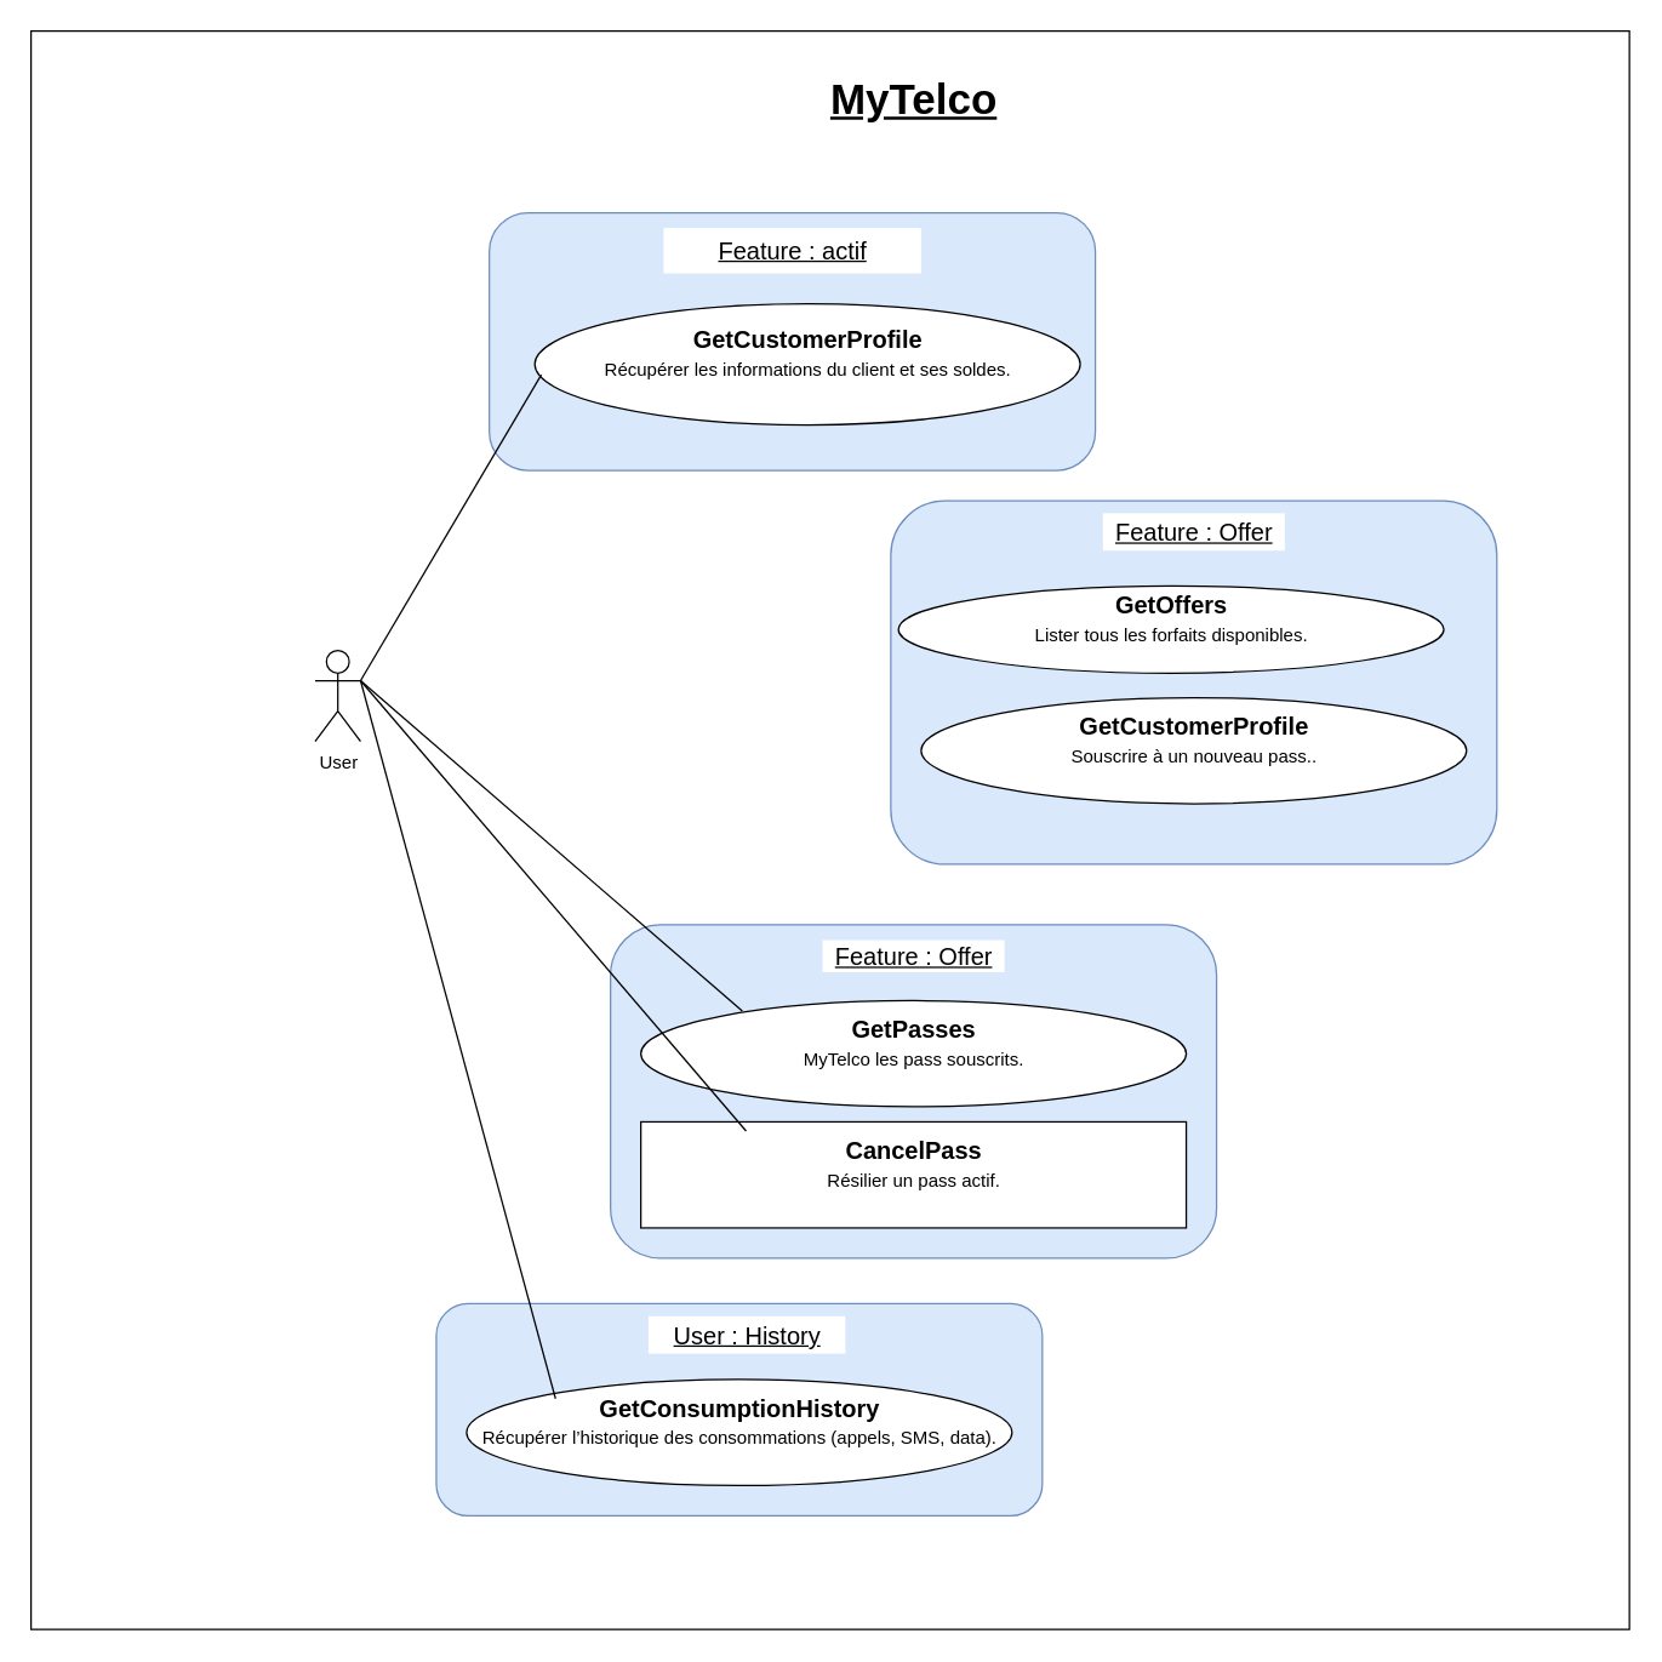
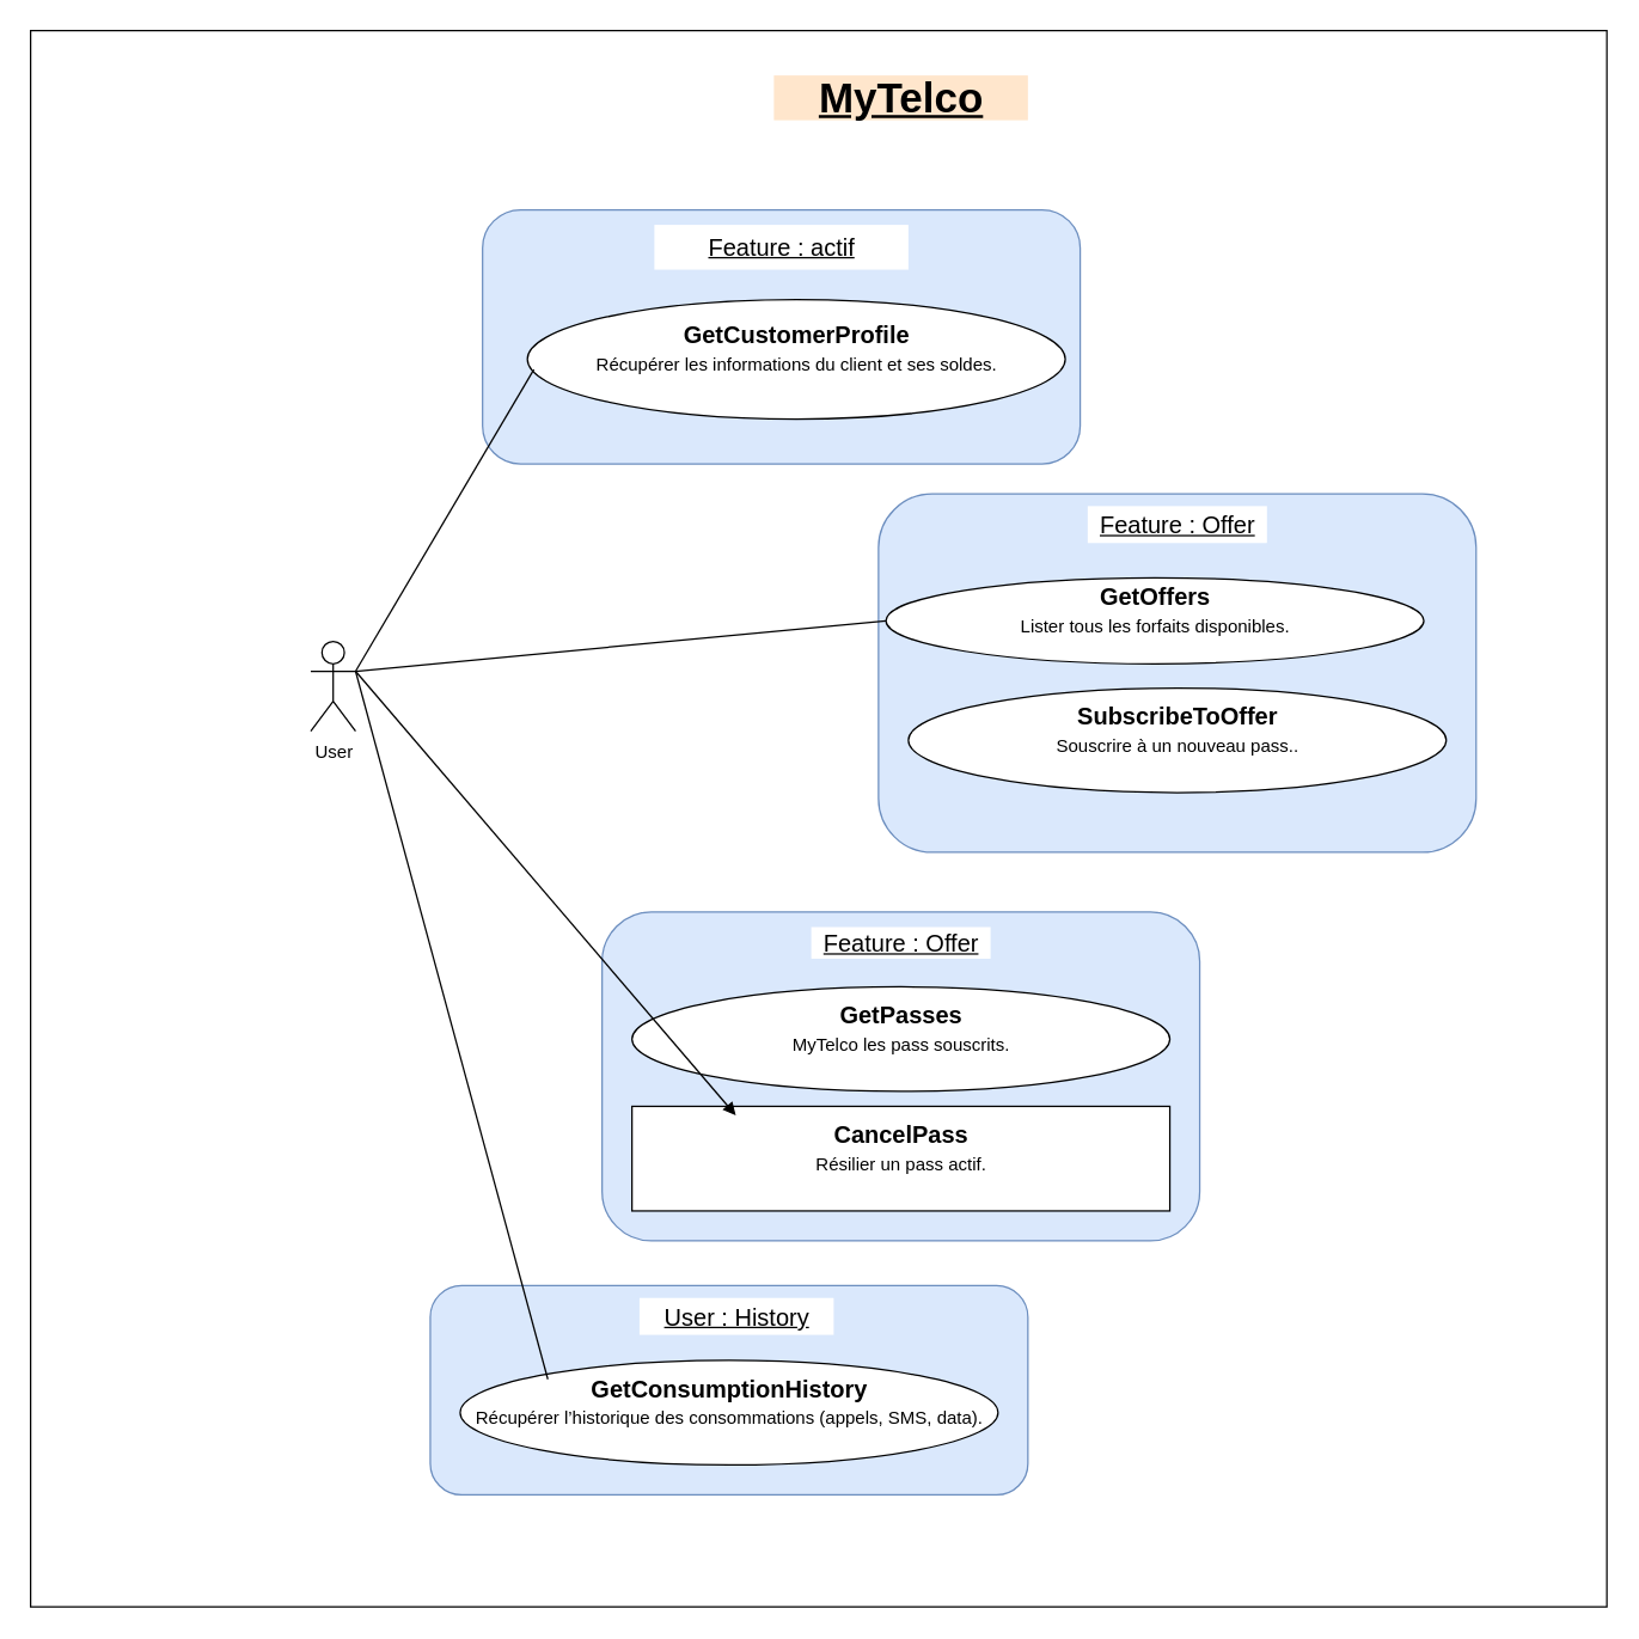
  <mxCell id="0" />
  <mxCell id="1" parent="0" />
  <mxCell id="2" value="" style="whiteSpace=wrap;html=1;aspect=fixed;" parent="1" vertex="1"><mxGeometry x="20" y="20" width="1055" height="1055" as="geometry" /></mxCell>
- <mxCell id="3" value="&lt;font style=&quot;font-size: 28px;&quot;&gt;&lt;u style=&quot;&quot;&gt;&lt;b style=&quot;&quot;&gt;MyTelco&lt;/b&gt;&lt;/u&gt;&lt;/font&gt;" style="rounded=0;whiteSpace=wrap;html=1;strokeWidth=0;strokeColor=none;" parent="1" vertex="1"><mxGeometry x="517.5" y="50" width="170" height="30" as="geometry" /></mxCell>
+ <mxCell id="3" value="&lt;font style=&quot;font-size: 28px;&quot;&gt;&lt;u style=&quot;&quot;&gt;&lt;b style=&quot;&quot;&gt;MyTelco&lt;/b&gt;&lt;/u&gt;&lt;/font&gt;" style="rounded=0;whiteSpace=wrap;html=1;strokeWidth=0;strokeColor=none;fillColor=#ffe6cc;" parent="1" vertex="1"><mxGeometry x="517.5" y="50" width="170" height="30" as="geometry" /></mxCell>
  <mxCell id="4" value="User" style="shape=umlActor;verticalLabelPosition=bottom;verticalAlign=top;html=1;outlineConnect=0;" parent="1" vertex="1"><mxGeometry x="207.5" y="428.82" width="30" height="60" as="geometry" /></mxCell>
  <mxCell id="5" value="" style="group" parent="1" vertex="1" connectable="0"><mxGeometry x="322.5" y="140" width="400" height="170" as="geometry" /></mxCell>
  <mxCell id="6" value="" style="rounded=1;whiteSpace=wrap;html=1;fillColor=#dae8fc;strokeColor=#6c8ebf;" parent="5" vertex="1"><mxGeometry width="400" height="170" as="geometry" /></mxCell>
  <mxCell id="7" value="&lt;font style=&quot;font-size: 16px;&quot;&gt;&lt;u&gt;Feature : actif&lt;/u&gt;&lt;/font&gt;" style="rounded=0;whiteSpace=wrap;html=1;strokeWidth=0;strokeColor=none;" parent="5" vertex="1"><mxGeometry x="115" y="10" width="170" height="30" as="geometry" /></mxCell>
  <mxCell id="8" value="&lt;font style=&quot;font-size: 16px;&quot;&gt;&lt;b style=&quot;&quot;&gt;GetCustomerProfile&lt;/b&gt;&lt;/font&gt;&lt;div&gt;Récupérer les informations du client et ses soldes.&lt;span style=&quot;font-size: 14px;&quot;&gt;&lt;br&gt;&lt;/span&gt;&lt;div&gt;&lt;br&gt;&lt;/div&gt;&lt;/div&gt;" style="ellipse;whiteSpace=wrap;html=1;" parent="5" vertex="1"><mxGeometry x="30" y="60" width="360" height="80" as="geometry" /></mxCell>
  <mxCell id="9" value="" style="group" parent="1" vertex="1" connectable="0"><mxGeometry x="587.5" y="330" width="452.5" height="240" as="geometry" /></mxCell>
  <mxCell id="10" value="" style="rounded=1;whiteSpace=wrap;html=1;fillColor=#dae8fc;strokeColor=#6c8ebf;" parent="9" vertex="1"><mxGeometry width="400" height="240" as="geometry" /></mxCell>
  <mxCell id="11" value="&lt;font style=&quot;font-size: 16px;&quot;&gt;&lt;u&gt;Feature : Offer&lt;/u&gt;&lt;/font&gt;" style="rounded=0;whiteSpace=wrap;html=1;strokeWidth=0;strokeColor=none;" parent="9" vertex="1"><mxGeometry x="140" y="8.235" width="120" height="24.706" as="geometry" /></mxCell>
  <mxCell id="12" value="&lt;b&gt;&lt;font style=&quot;font-size: 16px;&quot;&gt;GetOffers&lt;/font&gt;&lt;/b&gt;&lt;br&gt;&lt;div&gt;Lister tous les forfaits disponibles.&lt;span style=&quot;font-size: 14px;&quot;&gt;&lt;br&gt;&lt;/span&gt;&lt;div&gt;&lt;br&gt;&lt;/div&gt;&lt;/div&gt;" style="ellipse;whiteSpace=wrap;html=1;" parent="9" vertex="1"><mxGeometry x="5" y="56.176" width="360" height="57.647" as="geometry" /></mxCell>
- <mxCell id="13" value="&lt;font style=&quot;font-size: 16px;&quot;&gt;&lt;b&gt;GetCustomerProfile&lt;/b&gt;&lt;/font&gt;&lt;br&gt;&lt;div&gt; Souscrire à un nouveau pass..&lt;span style=&quot;font-size: 14px;&quot;&gt;&lt;br&gt;&lt;/span&gt;&lt;div&gt;&lt;br&gt;&lt;/div&gt;&lt;/div&gt;" style="ellipse;whiteSpace=wrap;html=1;" parent="9" vertex="1"><mxGeometry x="20" y="130" width="360" height="70" as="geometry" /></mxCell>
+ <mxCell id="13" value="&lt;font style=&quot;font-size: 16px;&quot;&gt;&lt;b&gt;SubscribeToOffer&lt;/b&gt;&lt;/font&gt;&lt;br&gt;&lt;div&gt; Souscrire à un nouveau pass..&lt;span style=&quot;font-size: 14px;&quot;&gt;&lt;br&gt;&lt;/span&gt;&lt;div&gt;&lt;br&gt;&lt;/div&gt;&lt;/div&gt;" style="ellipse;whiteSpace=wrap;html=1;" parent="9" vertex="1"><mxGeometry x="20" y="130" width="360" height="70" as="geometry" /></mxCell>
  <mxCell id="14" value="" style="group" parent="1" vertex="1" connectable="0"><mxGeometry x="287.5" y="860" width="400" height="140" as="geometry" /></mxCell>
  <mxCell id="15" value="" style="rounded=1;whiteSpace=wrap;html=1;fillColor=#dae8fc;strokeColor=#6c8ebf;" parent="14" vertex="1"><mxGeometry width="400" height="140" as="geometry" /></mxCell>
  <mxCell id="16" value="&lt;font style=&quot;font-size: 16px;&quot;&gt;&lt;u&gt;User : History&lt;/u&gt;&lt;/font&gt;" style="rounded=0;whiteSpace=wrap;html=1;strokeWidth=0;strokeColor=none;" parent="14" vertex="1"><mxGeometry x="140" y="8.24" width="130" height="24.71" as="geometry" /></mxCell>
  <mxCell id="17" value="&lt;font style=&quot;font-size: 16px;&quot;&gt;&lt;b&gt;GetConsumptionHistory&lt;/b&gt;&lt;/font&gt;&lt;br&gt;&lt;div&gt; Récupérer l’historique des consommations (appels, SMS, data).&lt;span style=&quot;font-size: 14px;&quot;&gt;&lt;br&gt;&lt;/span&gt;&lt;div&gt;&lt;br&gt;&lt;/div&gt;&lt;/div&gt;" style="ellipse;whiteSpace=wrap;html=1;" parent="14" vertex="1"><mxGeometry x="20" y="50" width="360" height="70" as="geometry" /></mxCell>
  <mxCell id="18" value="" style="group" parent="1" vertex="1" connectable="0"><mxGeometry x="402.5" y="510" width="400" height="320" as="geometry" /></mxCell>
  <mxCell id="19" value="" style="rounded=1;whiteSpace=wrap;html=1;fillColor=#dae8fc;strokeColor=#6c8ebf;" parent="18" vertex="1"><mxGeometry y="100" width="400" height="220" as="geometry" /></mxCell>
  <mxCell id="20" value="&lt;font style=&quot;font-size: 16px;&quot;&gt;&lt;u&gt;Feature : Offer&lt;/u&gt;&lt;/font&gt;" style="rounded=0;whiteSpace=wrap;html=1;strokeWidth=0;strokeColor=none;" parent="18" vertex="1"><mxGeometry x="140" y="110" width="120" height="21.18" as="geometry" /></mxCell>
  <mxCell id="21" value="&lt;font style=&quot;font-size: 16px;&quot;&gt;&lt;b&gt;GetPasses&lt;/b&gt;&lt;/font&gt;&lt;br&gt;&lt;div&gt; MyTelco les pass souscrits.&lt;span style=&quot;font-size: 14px;&quot;&gt;&lt;br&gt;&lt;/span&gt;&lt;div&gt;&lt;br&gt;&lt;/div&gt;&lt;/div&gt;" style="ellipse;whiteSpace=wrap;html=1;" parent="18" vertex="1"><mxGeometry x="20" y="150" width="360" height="70" as="geometry" /></mxCell>
  <mxCell id="22" value="&lt;b&gt;&lt;font style=&quot;font-size: 16px;&quot;&gt;CancelPass&lt;/font&gt;&lt;/b&gt;&lt;br&gt;&lt;div&gt; Résilier un pass actif.&lt;span style=&quot;font-size: 14px;&quot;&gt;&lt;br&gt;&lt;/span&gt;&lt;div&gt;&lt;br&gt;&lt;/div&gt;&lt;/div&gt;" style="whiteSpace=wrap;html=1;rounded=0;" parent="18" vertex="1"><mxGeometry x="20" y="230" width="360" height="70" as="geometry" /></mxCell>
  <mxCell id="23" value="" style="endArrow=none;html=1;exitX=1;exitY=0.333;exitDx=0;exitDy=0;exitPerimeter=0;entryX=0.012;entryY=0.585;entryDx=0;entryDy=0;entryPerimeter=0;" parent="1" source="4" target="8" edge="1"><mxGeometry width="50" height="50" relative="1" as="geometry"><mxPoint x="267.5" y="350" as="sourcePoint" /><mxPoint x="317.5" y="300" as="targetPoint" /></mxGeometry></mxCell>
- <mxCell id="25" value="" style="endArrow=none;html=1;entryX=0.186;entryY=0.098;entryDx=0;entryDy=0;entryPerimeter=0;exitX=1;exitY=0.333;exitDx=0;exitDy=0;exitPerimeter=0;" parent="1" source="4" target="21" edge="1"><mxGeometry width="50" height="50" relative="1" as="geometry"><mxPoint x="257.5" y="370" as="sourcePoint" /><mxPoint x="430.5" y="482" as="targetPoint" /></mxGeometry></mxCell>
- <mxCell id="26" value="" style="endArrow=none;html=1;entryX=0.193;entryY=0.086;entryDx=0;entryDy=0;entryPerimeter=0;exitX=1;exitY=0.333;exitDx=0;exitDy=0;exitPerimeter=0;" parent="1" source="4" target="22" edge="1"><mxGeometry width="50" height="50" relative="1" as="geometry"><mxPoint x="257.5" y="370" as="sourcePoint" /><mxPoint x="437.5" y="778" as="targetPoint" /></mxGeometry></mxCell>
+ <mxCell id="24" value="" style="endArrow=none;html=1;entryX=0;entryY=0.5;entryDx=0;entryDy=0;exitX=1;exitY=0.333;exitDx=0;exitDy=0;exitPerimeter=0;" parent="1" source="4" target="12" edge="1"><mxGeometry width="50" height="50" relative="1" as="geometry"><mxPoint x="247.5" y="360" as="sourcePoint" /><mxPoint x="381.5" y="297" as="targetPoint" /></mxGeometry></mxCell>
+ <mxCell id="26" value="" style="endArrow=block;html=1;entryX=0.193;entryY=0.086;entryDx=0;entryDy=0;entryPerimeter=0;exitX=1;exitY=0.333;exitDx=0;exitDy=0;exitPerimeter=0;" parent="1" source="4" target="22" edge="1"><mxGeometry width="50" height="50" relative="1" as="geometry"><mxPoint x="257.5" y="370" as="sourcePoint" /><mxPoint x="437.5" y="778" as="targetPoint" /></mxGeometry></mxCell>
  <mxCell id="27" value="" style="endArrow=none;html=1;entryX=0.163;entryY=0.181;entryDx=0;entryDy=0;entryPerimeter=0;exitX=1;exitY=0.333;exitDx=0;exitDy=0;exitPerimeter=0;" parent="1" source="4" target="17" edge="1"><mxGeometry width="50" height="50" relative="1" as="geometry"><mxPoint x="247.5" y="459" as="sourcePoint" /><mxPoint x="506.5" y="736" as="targetPoint" /></mxGeometry></mxCell>
